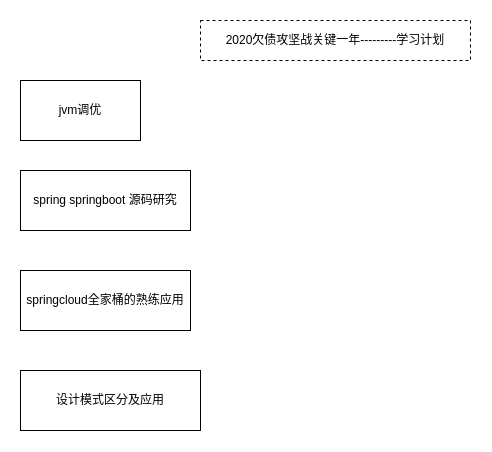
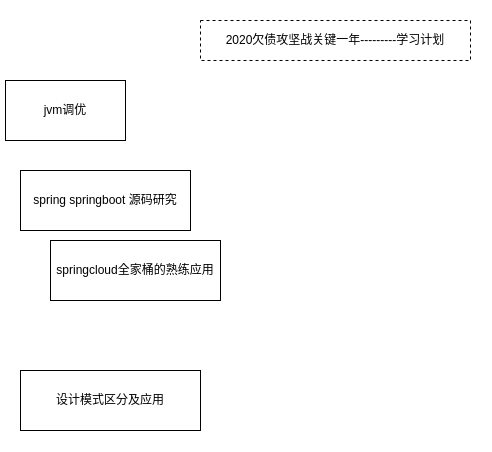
  <mxCell id="0" />
  <mxCell id="1" parent="0" />
  <mxCell id="2" value="2020欠债攻坚战关键一年---------学习计划" style="rounded=0;whiteSpace=wrap;html=1;dashed=1;" vertex="1" parent="1"><mxGeometry x="200" y="20" width="270" height="40" as="geometry" /></mxCell>
- <mxCell id="3" value="jvm调优" style="rounded=0;whiteSpace=wrap;html=1;" vertex="1" parent="1"><mxGeometry x="20" y="80" width="120" height="60" as="geometry" /></mxCell>
+ <mxCell id="3" value="jvm调优" style="rounded=0;whiteSpace=wrap;html=1;" vertex="1" parent="1"><mxGeometry x="5" y="80" width="120" height="60" as="geometry" /></mxCell>
  <mxCell id="4" value="spring springboot 源码研究" style="rounded=0;whiteSpace=wrap;html=1;" vertex="1" parent="1"><mxGeometry x="20" y="170" width="170" height="60" as="geometry" /></mxCell>
- <mxCell id="5" value="springcloud全家桶的熟练应用" style="rounded=0;whiteSpace=wrap;html=1;" vertex="1" parent="1"><mxGeometry x="20" y="270" width="170" height="60" as="geometry" /></mxCell>
+ <mxCell id="5" value="springcloud全家桶的熟练应用" style="rounded=0;whiteSpace=wrap;html=1;" vertex="1" parent="1"><mxGeometry x="50" y="240" width="170" height="60" as="geometry" /></mxCell>
  <mxCell id="6" value="设计模式区分及应用" style="rounded=0;whiteSpace=wrap;html=1;" vertex="1" parent="1"><mxGeometry x="20" y="370" width="180" height="60" as="geometry" /></mxCell>
